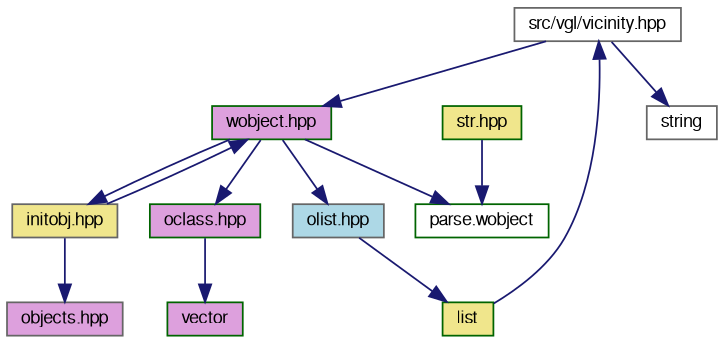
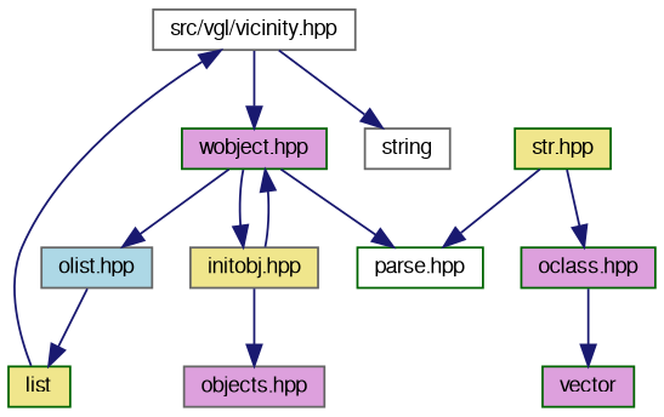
  digraph {
    node [color=darkgreen fillcolor=plum fontname=FreeSans fontsize=10 shape=record style=filled]
    edge [color=midnightblue fontname=FreeSans fontsize=10 labelfontname=FreeSans labelfontsize=10 style=solid]
    n1 [color=gray40 fillcolor=white fontcolor=black height=0.2 label="src/vgl/vicinity.hpp" width=0.4]
    n2 [color=gray40 fillcolor=white height=0.2 label=string width=0.4]
    n3 [height=0.2 label="wobject.hpp" width=0.4]
    n4 [fillcolor=khaki height=0.2 label=list width=0.4]
    n5 [height=0.2 label="oclass.hpp" width=0.4]
    n6 [color=gray40 fillcolor=lightblue height=0.2 label="olist.hpp" width=0.4]
-   n7 [fillcolor=white height=0.2 label="parse.wobject" width=0.4]
+   n7 [fillcolor=white height=0.2 label="parse.hpp" width=0.4]
    n8 [color=gray40 fillcolor=khaki height=0.2 label="initobj.hpp" width=0.4]
    n9 [height=0.2 label=vector width=0.4]
    n10 [color=gray40 height=0.2 label="objects.hpp" width=0.4]
    n11 [fillcolor=khaki height=0.2 label="str.hpp" width=0.4]
    n1 -> n2
    n1 -> n3
-   n3 -> n5
+   n11 -> n5
    n3 -> n6
    n3 -> n7
    n3 -> n8
    n4 -> n1
    n5 -> n9
    n6 -> n4
    n8 -> n3
    n8 -> n10
    n11 -> n7
  }
